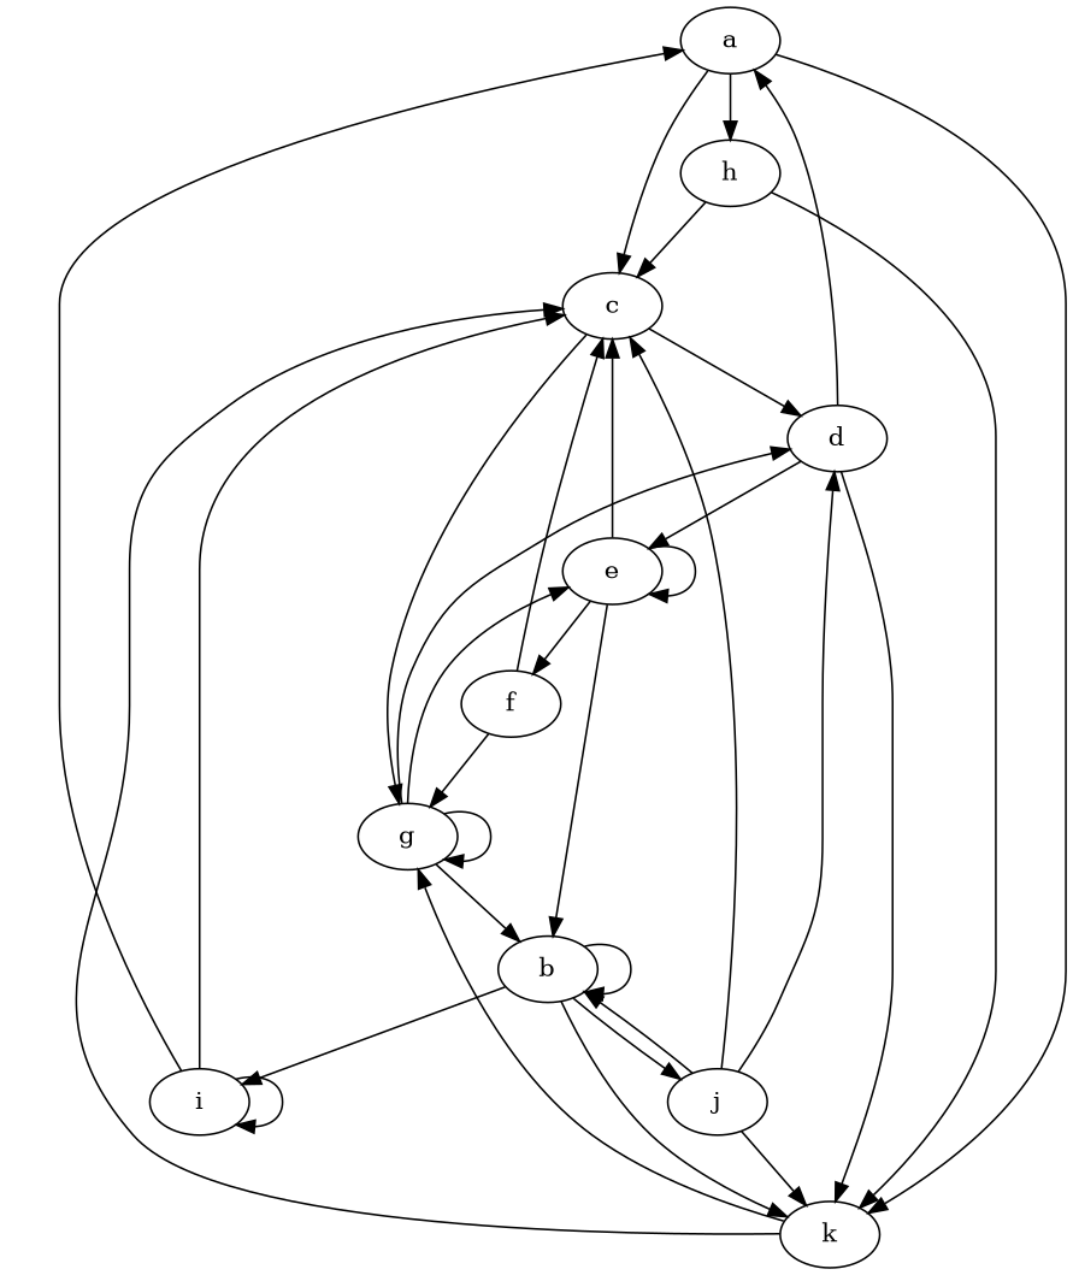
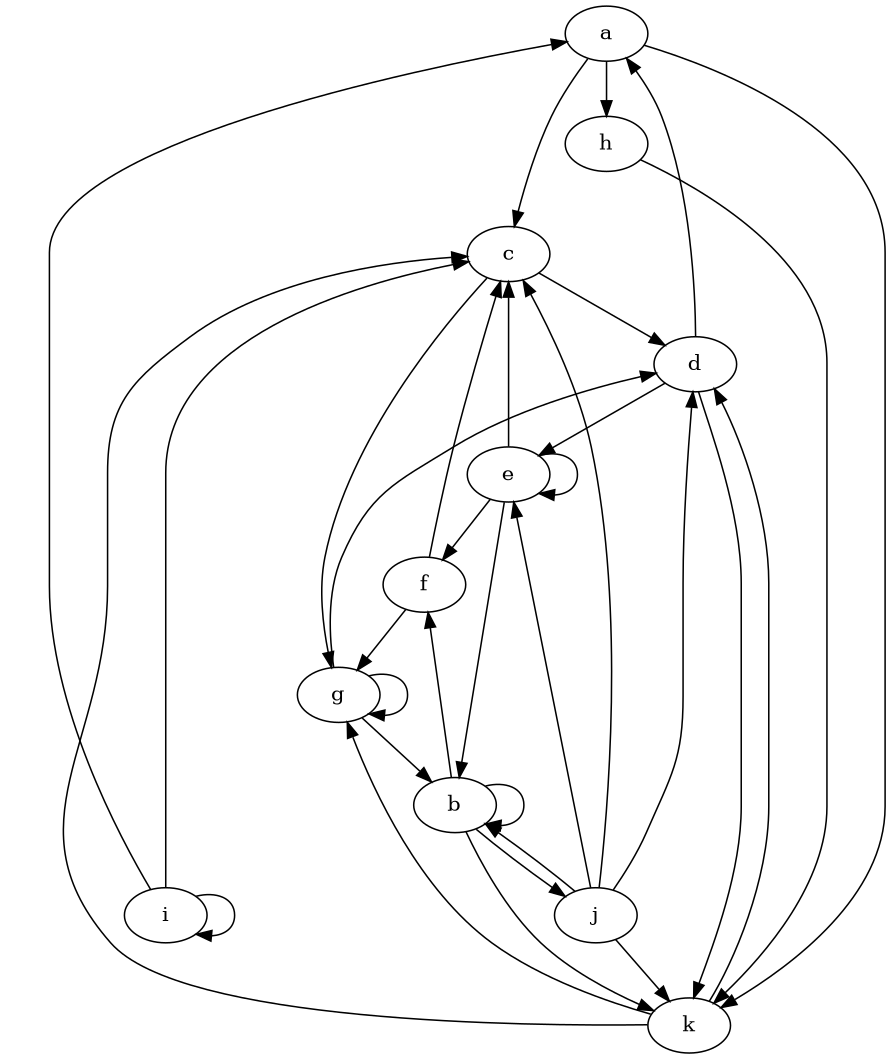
  digraph {
    n1 [label=a]
    n2 [label=c]
    n3 [label=h]
    n4 [label=k]
    n5 [label=b]
    n6 [label=j]
    n7 [label=i]
    n8 [label=d]
    n9 [label=g]
    n10 [label=e]
    n11 [label=f]
    n1 -> n2
    n1 -> n3
    n1 -> n4
    n2 -> n8
    n2 -> n9
-   n3 -> n2
    n3 -> n4
    n4 -> n2
+   n4 -> n8
    n4 -> n9
    n5 -> n4
    n5 -> n5
    n5 -> n6
-   n5 -> n7
+   n5 -> n11
    n6 -> n2
    n6 -> n4
    n6 -> n5
    n6 -> n8
    n7 -> n1
    n7 -> n2
    n7 -> n7
    n8 -> n1
    n8 -> n4
    n8 -> n10
    n9 -> n5
    n9 -> n8
    n9 -> n9
-   n9 -> n10
+   n6 -> n10
    n10 -> n2
    n10 -> n5
    n10 -> n10
    n10 -> n11
    n11 -> n2
    n11 -> n9
  }
